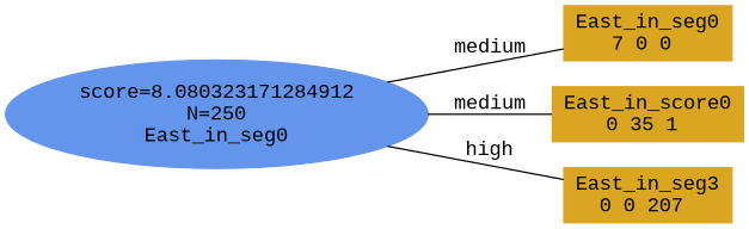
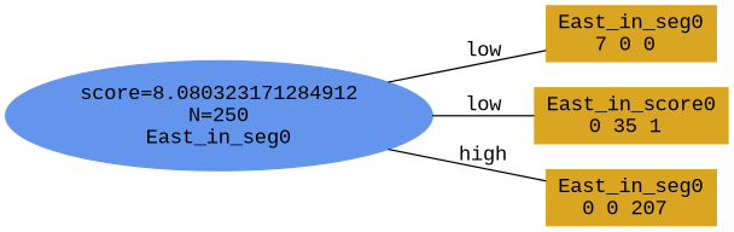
  digraph {
    fontname="Liberation Mono"
    rankdir=LR
    node [color=goldenrod fontname="Liberation Mono" shape=box style=filled]
    edge [dir=none fontname="Liberation Mono"]
    n1 [color=cornflowerblue label="score=8.080323171284912\nN=250\nEast_in_seg0" shape=ellipse]
    n2 [label="East_in_seg0\n7 0 0 "]
    n3 [label="East_in_score0\n0 35 1 "]
-   n4 [label="East_in_seg3\n0 0 207 "]
+   n4 [label="East_in_seg0\n0 0 207 "]
    subgraph sub_1 {
      rank=same
      n1
    }
    subgraph sub_2 {
      rank=same
      n2
    }
    subgraph sub_3 {
      rank=same
      n3
    }
    subgraph sub_4 {
      rank=same
      n4
    }
-   n1 -> n2 [label=medium]
-   n1 -> n3 [label=medium]
+   n1 -> n2 [label=low]
+   n1 -> n3 [label=low]
    n1 -> n4 [label=high]
  }
